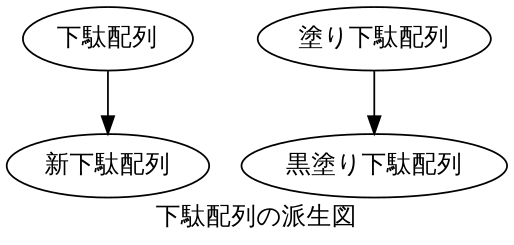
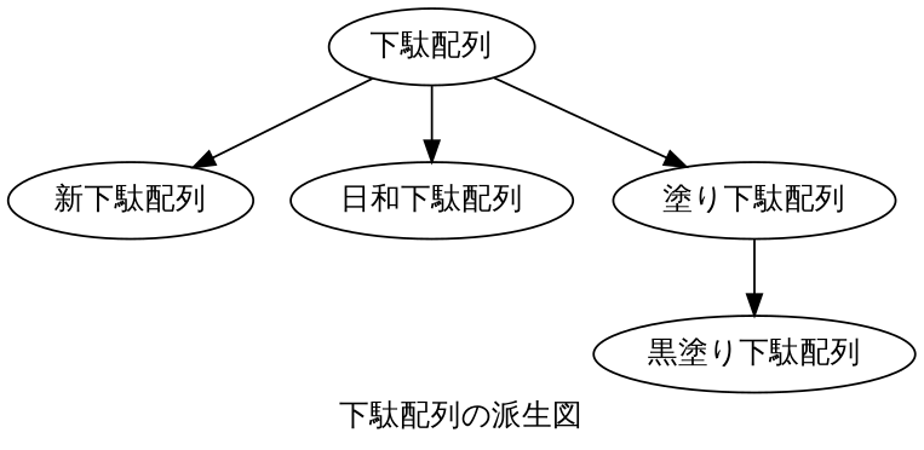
  digraph {
    fontname="Liberation Sans"
    label="下駄配列の派生図"
    node [fontname="Liberation Sans"]
    edge [fontname="Liberation Sans"]
    n1 [label="下駄配列"]
    n2 [label="新下駄配列"]
+   n3 [label="日和下駄配列"]
    n4 [label="塗り下駄配列"]
    n5 [label="黒塗り下駄配列"]
    n1 -> n2
+   n1 -> n3
+   n1 -> n4
    n4 -> n5
  }
